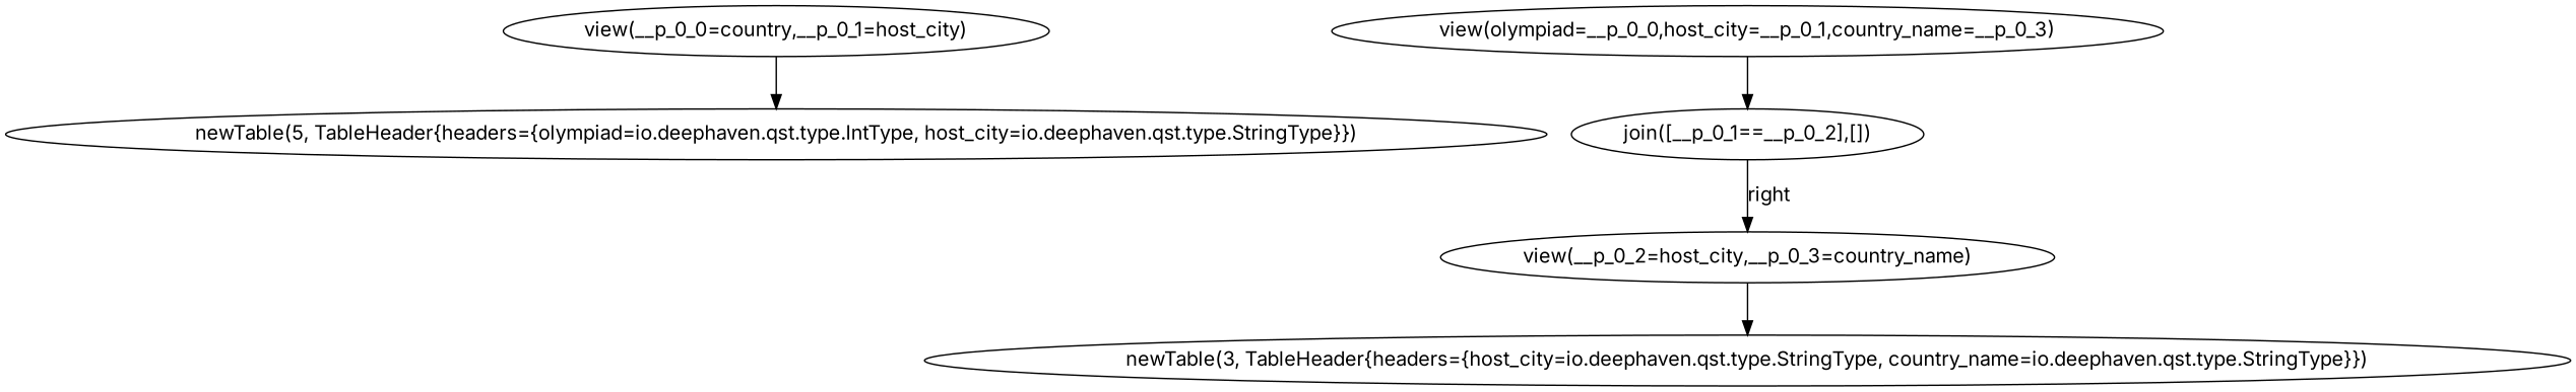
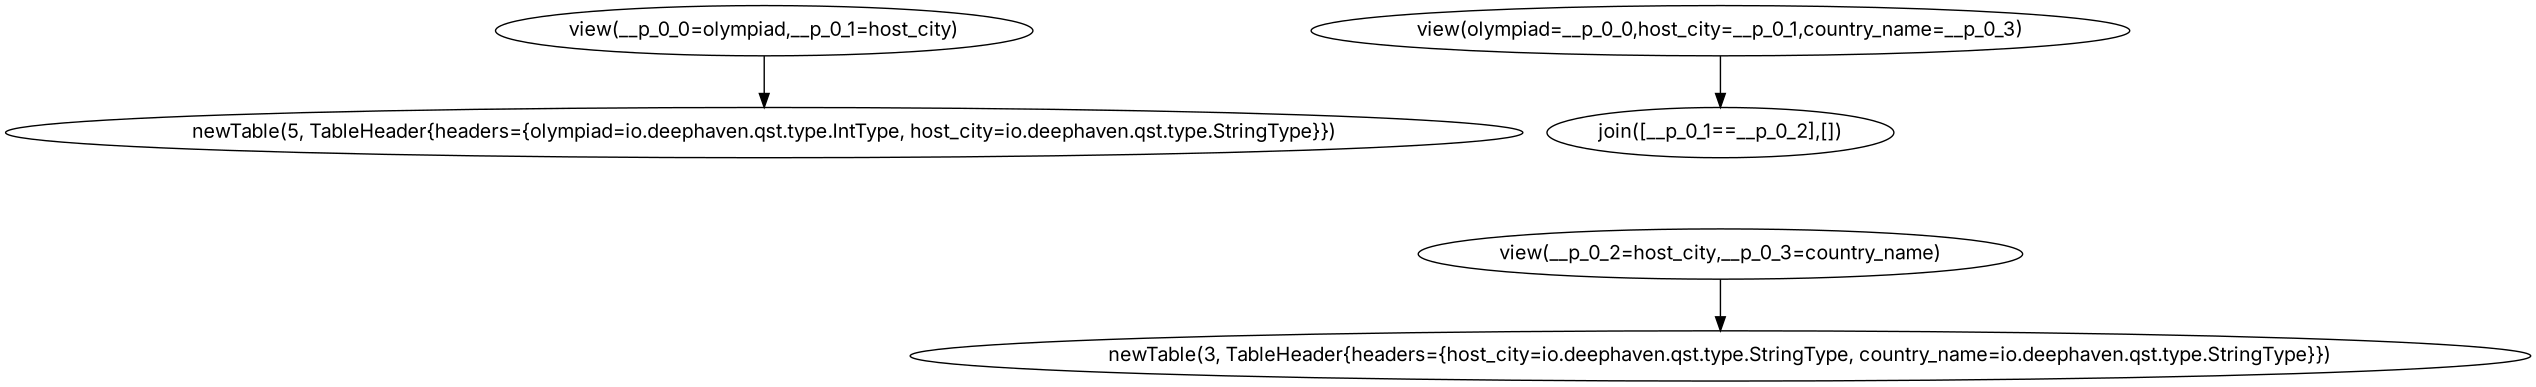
  digraph {
    fontname=Inter
    node [fontname=Inter]
    edge [fontname=Inter]
    n1 [label="newTable(5, TableHeader{headers={olympiad=io.deephaven.qst.type.IntType, host_city=io.deephaven.qst.type.StringType}})"]
    n2 [label="newTable(3, TableHeader{headers={host_city=io.deephaven.qst.type.StringType, country_name=io.deephaven.qst.type.StringType}})"]
-   n3 [label="view(__p_0_0=country,__p_0_1=host_city)"]
+   n3 [label="view(__p_0_0=olympiad,__p_0_1=host_city)"]
    n4 [label="view(__p_0_2=host_city,__p_0_3=country_name)"]
    n5 [label="join([__p_0_1==__p_0_2],[])"]
    n6 [label="view(olympiad=__p_0_0,host_city=__p_0_1,country_name=__p_0_3)"]
    n3 -> n1
    n4 -> n2
-   n5 -> n4 [label=right]
    n6 -> n5
  }
